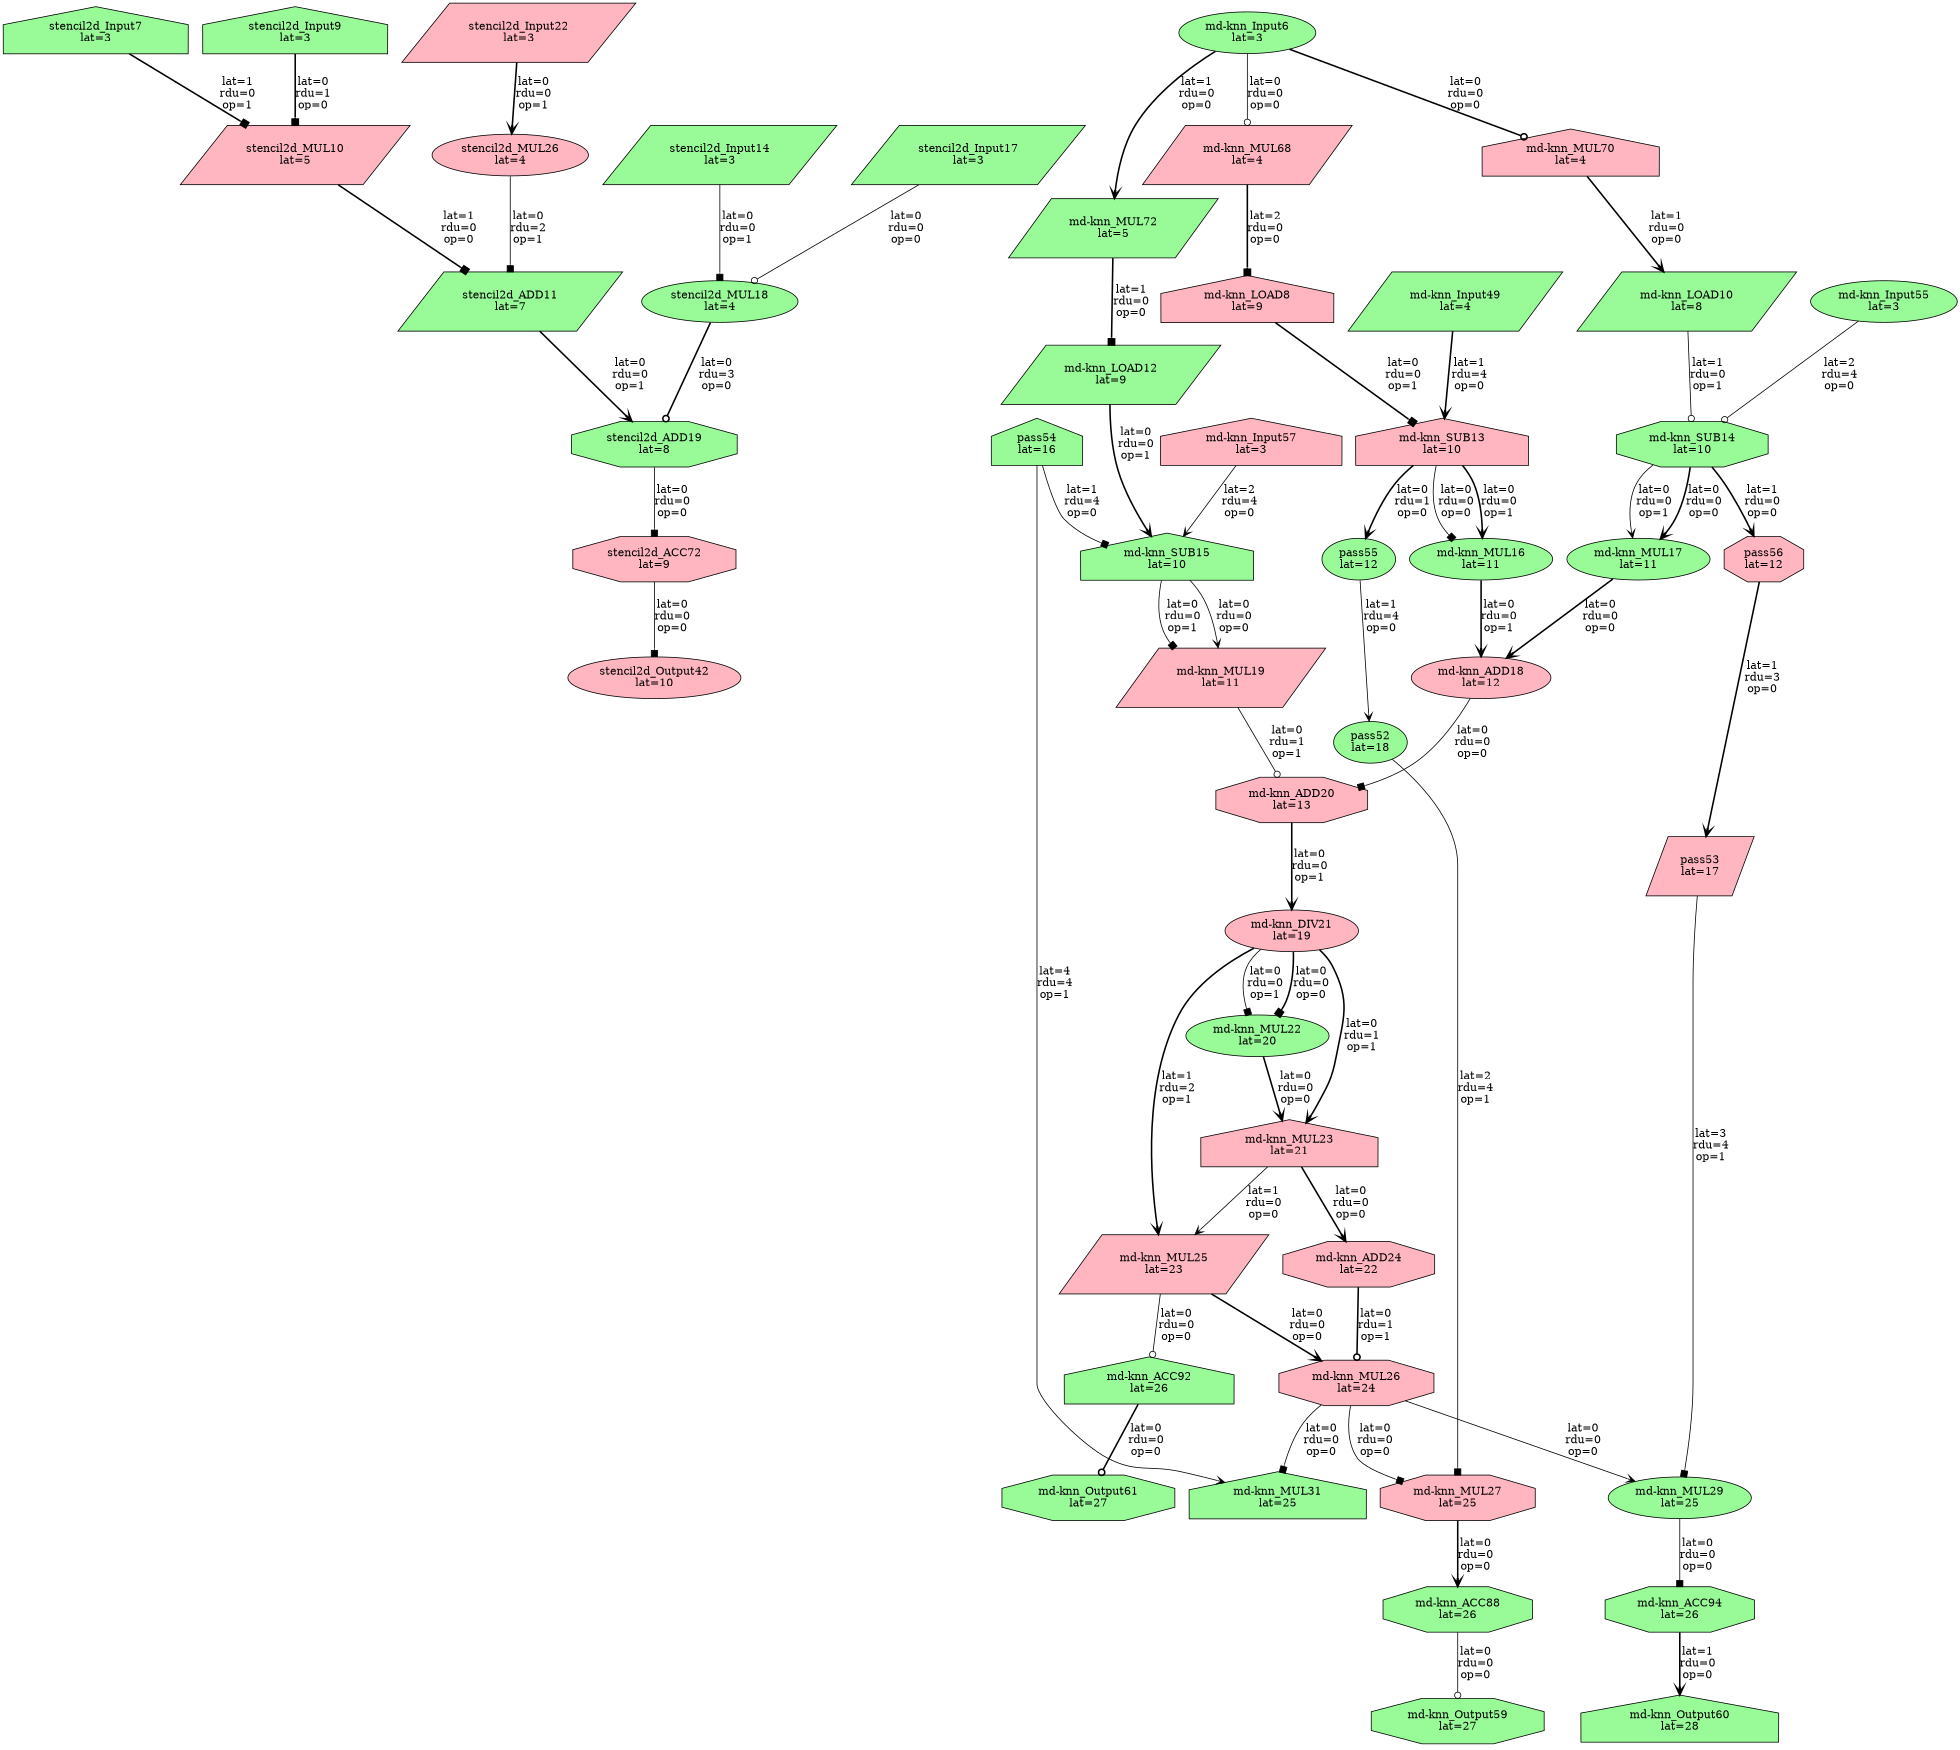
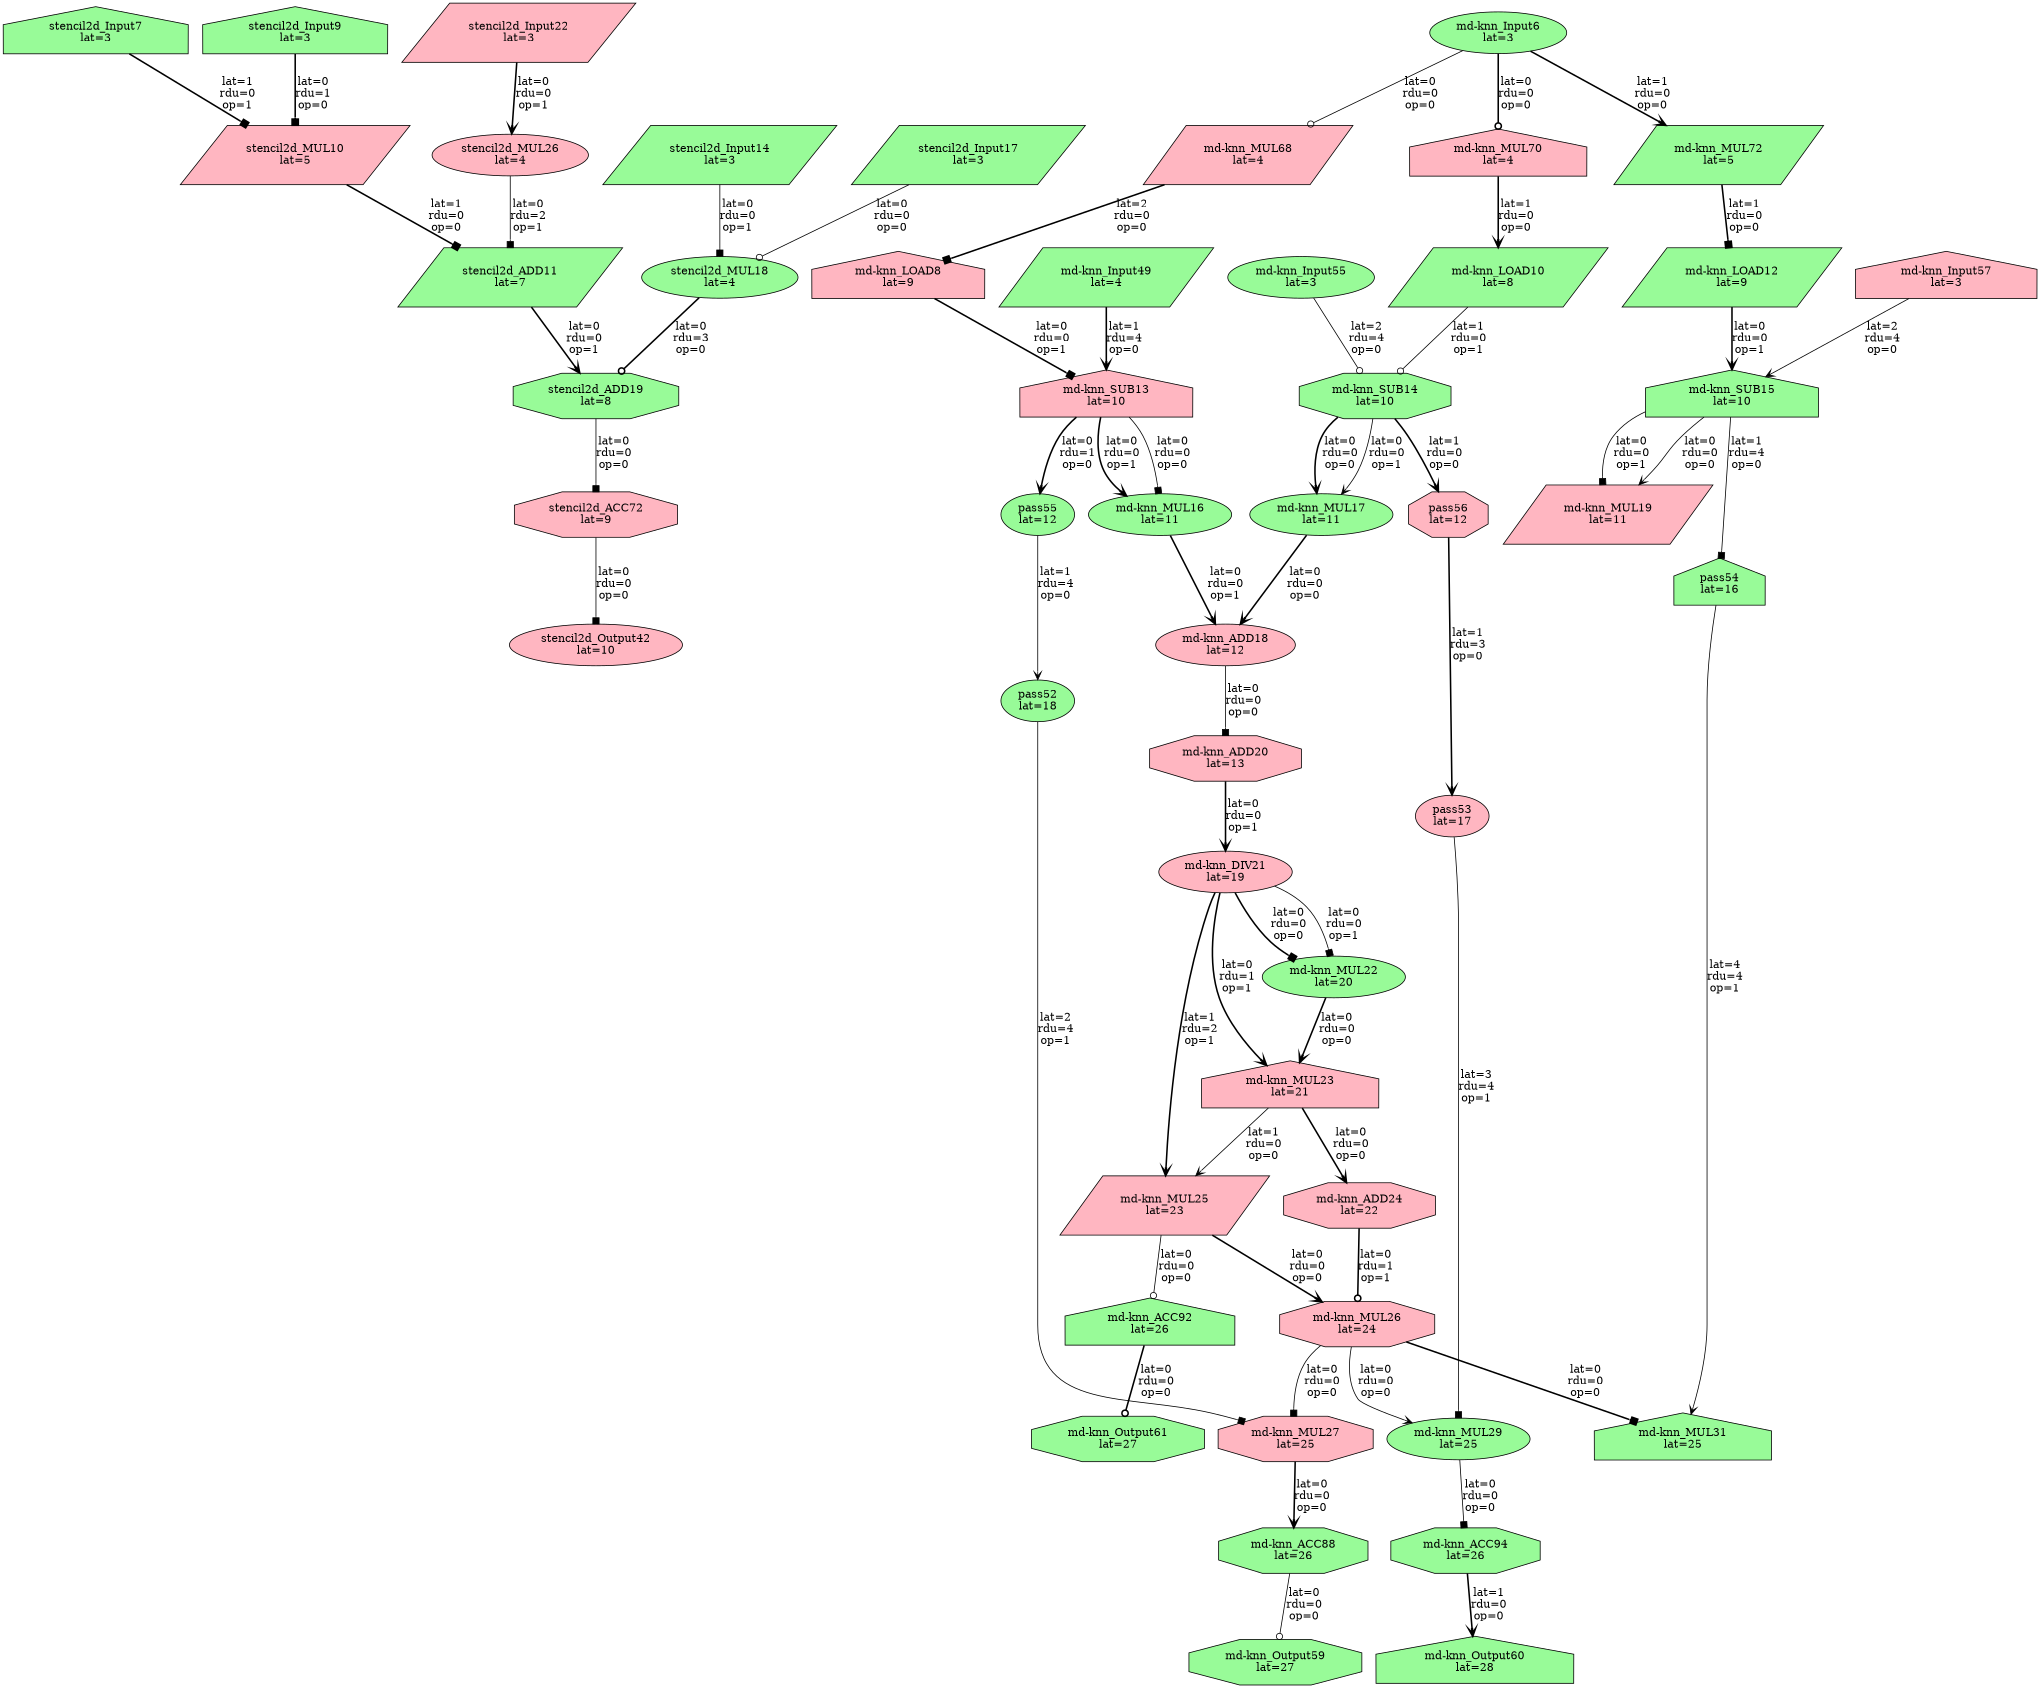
  digraph {
    node [fillcolor=palegreen shape=parallelogram style=filled]
    edge [arrowhead=vee style=bold]
    stencil2d_Input7 [label="\N\nlat=3" shape=house]
    stencil2d_MUL10 [fillcolor=lightpink label="\N\nlat=5"]
    stencil2d_ADD11 [label="\N\nlat=7"]
    stencil2d_Input9 [label="\N\nlat=3" shape=house]
    stencil2d_ADD19 [label="\N\nlat=8" shape=octagon]
    stencil2d_ACC72 [fillcolor=lightpink label="\N\nlat=9" shape=octagon]
    stencil2d_MUL26 [fillcolor=lightpink label="\N\nlat=4" shape=ellipse]
    stencil2d_Input14 [label="\N\nlat=3"]
    stencil2d_MUL18 [label="\N\nlat=4" shape=ellipse]
    stencil2d_Input17 [label="\N\nlat=3"]
    stencil2d_Output42 [fillcolor=lightpink label="\N\nlat=10" shape=ellipse]
    stencil2d_Input22 [fillcolor=lightpink label="\N\nlat=3"]
    "md-knn_Input6" [label="\N\nlat=3" shape=ellipse]
    "md-knn_MUL68" [fillcolor=lightpink label="\N\nlat=4"]
    "md-knn_MUL70" [fillcolor=lightpink label="\N\nlat=4" shape=house]
    "md-knn_MUL72" [label="\N\nlat=5"]
    "md-knn_LOAD8" [fillcolor=lightpink label="\N\nlat=9" shape=house]
    "md-knn_LOAD10" [label="\N\nlat=8"]
    "md-knn_LOAD12" [label="\N\nlat=9"]
    "md-knn_SUB13" [fillcolor=lightpink label="\N\nlat=10" shape=house]
    "md-knn_MUL16" [label="\N\nlat=11" shape=ellipse]
    pass55 [label="\N\nlat=12" shape=ellipse]
    "md-knn_SUB14" [label="\N\nlat=10" shape=octagon]
    "md-knn_MUL17" [label="\N\nlat=11" shape=ellipse]
    pass56 [fillcolor=lightpink label="\N\nlat=12" shape=octagon]
    "md-knn_SUB15" [label="\N\nlat=10" shape=house]
    "md-knn_MUL19" [fillcolor=lightpink label="\N\nlat=11"]
    pass54 [label="\N\nlat=16" shape=house]
    "md-knn_ADD18" [fillcolor=lightpink label="\N\nlat=12" shape=ellipse]
    pass52 [label="\N\nlat=18" shape=ellipse]
    "md-knn_Input49" [label="\N\nlat=4"]
-   pass53 [fillcolor=lightpink label="\N\nlat=17"]
+   pass53 [fillcolor=lightpink label="\N\nlat=17" shape=ellipse]
    "md-knn_Input55" [label="\N\nlat=3" shape=ellipse]
    "md-knn_ADD20" [fillcolor=lightpink label="\N\nlat=13" shape=octagon]
    "md-knn_MUL31" [label="\N\nlat=25" shape=house]
    "md-knn_Input57" [fillcolor=lightpink label="\N\nlat=3" shape=house]
    "md-knn_DIV21" [fillcolor=lightpink label="\N\nlat=19" shape=ellipse]
    "md-knn_MUL22" [label="\N\nlat=20" shape=ellipse]
    "md-knn_MUL23" [fillcolor=lightpink label="\N\nlat=21" shape=house]
    "md-knn_MUL25" [fillcolor=lightpink label="\N\nlat=23"]
    "md-knn_ADD24" [fillcolor=lightpink label="\N\nlat=22" shape=octagon]
    "md-knn_MUL26" [fillcolor=lightpink label="\N\nlat=24" shape=octagon]
    "md-knn_ACC92" [label="\N\nlat=26" shape=house]
    "md-knn_MUL27" [fillcolor=lightpink label="\N\nlat=25" shape=octagon]
    "md-knn_MUL29" [label="\N\nlat=25" shape=ellipse]
    "md-knn_ACC88" [label="\N\nlat=26" shape=octagon]
    "md-knn_ACC94" [label="\N\nlat=26" shape=octagon]
    "md-knn_Output59" [label="\N\nlat=27" shape=octagon]
    "md-knn_Output60" [label="\N\nlat=28" shape=house]
    "md-knn_Output61" [label="\N\nlat=27" shape=octagon]
    stencil2d_Input7 -> stencil2d_MUL10 [arrowhead=box label="lat=1\nrdu=0\nop=1"]
    stencil2d_MUL10 -> stencil2d_ADD11 [arrowhead=box label="lat=1\nrdu=0\nop=0"]
    stencil2d_ADD11 -> stencil2d_ADD19 [label="lat=0\nrdu=0\nop=1"]
    stencil2d_Input9 -> stencil2d_MUL10 [arrowhead=box label="lat=0\nrdu=1\nop=0"]
    stencil2d_ADD19 -> stencil2d_ACC72 [arrowhead=box label="lat=0\nrdu=0\nop=0" style=solid]
    stencil2d_ACC72 -> stencil2d_Output42 [arrowhead=box label="lat=0\nrdu=0\nop=0" style=solid]
    stencil2d_MUL26 -> stencil2d_ADD11 [arrowhead=box label="lat=0\nrdu=2\nop=1" style=solid]
    stencil2d_Input14 -> stencil2d_MUL18 [arrowhead=box label="lat=0\nrdu=0\nop=1" style=solid]
    stencil2d_MUL18 -> stencil2d_ADD19 [arrowhead=odot label="lat=0\nrdu=3\nop=0"]
    stencil2d_Input17 -> stencil2d_MUL18 [arrowhead=odot label="lat=0\nrdu=0\nop=0" style=solid]
    stencil2d_Input22 -> stencil2d_MUL26 [label="lat=0\nrdu=0\nop=1"]
    "md-knn_Input6" -> "md-knn_MUL68" [arrowhead=odot label="lat=0\nrdu=0\nop=0" style=solid]
    "md-knn_Input6" -> "md-knn_MUL70" [arrowhead=odot label="lat=0\nrdu=0\nop=0"]
    "md-knn_Input6" -> "md-knn_MUL72" [label="lat=1\nrdu=0\nop=0"]
    "md-knn_MUL68" -> "md-knn_LOAD8" [arrowhead=box label="lat=2\nrdu=0\nop=0"]
    "md-knn_MUL70" -> "md-knn_LOAD10" [label="lat=1\nrdu=0\nop=0"]
    "md-knn_MUL72" -> "md-knn_LOAD12" [arrowhead=box label="lat=1\nrdu=0\nop=0"]
    "md-knn_LOAD8" -> "md-knn_SUB13" [arrowhead=box label="lat=0\nrdu=0\nop=1"]
    "md-knn_LOAD10" -> "md-knn_SUB14" [arrowhead=odot label="lat=1\nrdu=0\nop=1" style=solid]
    "md-knn_LOAD12" -> "md-knn_SUB15" [label="lat=0\nrdu=0\nop=1"]
    "md-knn_SUB13" -> "md-knn_MUL16" [arrowhead=box label="lat=0\nrdu=0\nop=0" style=solid]
    "md-knn_SUB13" -> "md-knn_MUL16" [label="lat=0\nrdu=0\nop=1"]
    "md-knn_SUB13" -> pass55 [label="lat=0\nrdu=1\nop=0"]
    "md-knn_MUL16" -> "md-knn_ADD18" [label="lat=0\nrdu=0\nop=1"]
    pass55 -> pass52 [label="lat=1\nrdu=4\nop=0" style=solid]
    "md-knn_SUB14" -> "md-knn_MUL17" [label="lat=0\nrdu=0\nop=0"]
    "md-knn_SUB14" -> "md-knn_MUL17" [label="lat=0\nrdu=0\nop=1" style=solid]
    "md-knn_SUB14" -> pass56 [label="lat=1\nrdu=0\nop=0"]
    "md-knn_MUL17" -> "md-knn_ADD18" [label="lat=0\nrdu=0\nop=0"]
    pass56 -> pass53 [label="lat=1\nrdu=3\nop=0"]
    "md-knn_SUB15" -> "md-knn_MUL19" [label="lat=0\nrdu=0\nop=0" style=solid]
    "md-knn_SUB15" -> "md-knn_MUL19" [arrowhead=box label="lat=0\nrdu=0\nop=1" style=solid]
-   pass54 -> "md-knn_SUB15" [arrowhead=box label="lat=1\nrdu=4\nop=0" style=solid]
-   "md-knn_MUL19" -> "md-knn_ADD20" [arrowhead=odot label="lat=0\nrdu=1\nop=1" style=solid]
+   "md-knn_SUB15" -> pass54 [arrowhead=box label="lat=1\nrdu=4\nop=0" style=solid]
    pass54 -> "md-knn_MUL31" [label="lat=4\nrdu=4\nop=1" style=solid]
    "md-knn_ADD18" -> "md-knn_ADD20" [arrowhead=box label="lat=0\nrdu=0\nop=0" style=solid]
    pass52 -> "md-knn_MUL27" [arrowhead=box label="lat=2\nrdu=4\nop=1" style=solid]
    "md-knn_Input49" -> "md-knn_SUB13" [label="lat=1\nrdu=4\nop=0"]
    pass53 -> "md-knn_MUL29" [arrowhead=box label="lat=3\nrdu=4\nop=1" style=solid]
    "md-knn_Input55" -> "md-knn_SUB14" [arrowhead=odot label="lat=2\nrdu=4\nop=0" style=solid]
    "md-knn_ADD20" -> "md-knn_DIV21" [label="lat=0\nrdu=0\nop=1"]
    "md-knn_Input57" -> "md-knn_SUB15" [label="lat=2\nrdu=4\nop=0" style=solid]
    "md-knn_DIV21" -> "md-knn_MUL22" [arrowhead=box label="lat=0\nrdu=0\nop=0"]
    "md-knn_DIV21" -> "md-knn_MUL22" [arrowhead=box label="lat=0\nrdu=0\nop=1" style=solid]
    "md-knn_DIV21" -> "md-knn_MUL23" [label="lat=0\nrdu=1\nop=1"]
    "md-knn_DIV21" -> "md-knn_MUL25" [label="lat=1\nrdu=2\nop=1"]
    "md-knn_MUL22" -> "md-knn_MUL23" [label="lat=0\nrdu=0\nop=0"]
    "md-knn_MUL23" -> "md-knn_MUL25" [label="lat=1\nrdu=0\nop=0" style=solid]
    "md-knn_MUL23" -> "md-knn_ADD24" [label="lat=0\nrdu=0\nop=0"]
    "md-knn_MUL25" -> "md-knn_MUL26" [label="lat=0\nrdu=0\nop=0"]
    "md-knn_MUL25" -> "md-knn_ACC92" [arrowhead=odot label="lat=0\nrdu=0\nop=0" style=solid]
    "md-knn_ADD24" -> "md-knn_MUL26" [arrowhead=odot label="lat=0\nrdu=1\nop=1"]
-   "md-knn_MUL26" -> "md-knn_MUL31" [arrowhead=box label="lat=0\nrdu=0\nop=0" style=solid]
+   "md-knn_MUL26" -> "md-knn_MUL31" [arrowhead=box label="lat=0\nrdu=0\nop=0"]
    "md-knn_MUL26" -> "md-knn_MUL27" [arrowhead=box label="lat=0\nrdu=0\nop=0" style=solid]
    "md-knn_MUL26" -> "md-knn_MUL29" [label="lat=0\nrdu=0\nop=0" style=solid]
    "md-knn_ACC92" -> "md-knn_Output61" [arrowhead=odot label="lat=0\nrdu=0\nop=0"]
    "md-knn_MUL27" -> "md-knn_ACC88" [label="lat=0\nrdu=0\nop=0"]
    "md-knn_MUL29" -> "md-knn_ACC94" [arrowhead=box label="lat=0\nrdu=0\nop=0" style=solid]
    "md-knn_ACC88" -> "md-knn_Output59" [arrowhead=odot label="lat=0\nrdu=0\nop=0" style=solid]
    "md-knn_ACC94" -> "md-knn_Output60" [label="lat=1\nrdu=0\nop=0"]
  }
